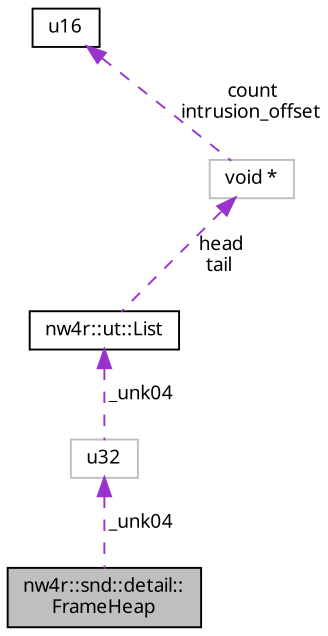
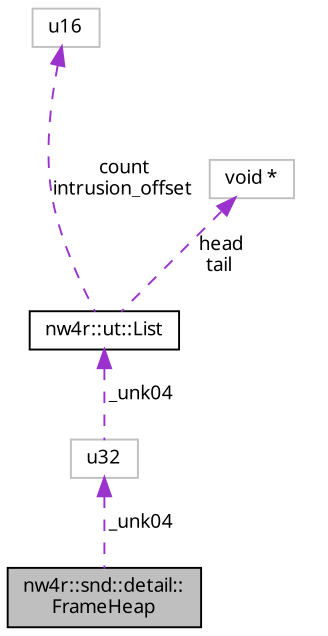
  digraph {
    fontname="Noto Sans"
    node [color=grey75 fillcolor=white fontname="Noto Sans" fontsize=10 shape=record style=filled]
    edge [color=darkorchid3 dir=back fontname="Noto Sans" fontsize=10 labelfontname=FreeMono labelfontsize=10 style=dashed]
    n1 [color=black fillcolor=grey75 fontcolor=black height=0.2 label="nw4r::snd::detail::\lFrameHeap" width=0.4]
    n2 [height=0.2 label=u32 width=0.4]
    n3 [color=black height=0.2 label="nw4r::ut::List" width=0.4]
    n4 [height=0.2 label="void *" width=0.4]
-   n5 [color=black height=0.2 label=u16 width=0.4]
+   n5 [height=0.2 label=u16 width=0.4]
    n2 -> n1 [label=" _unk04"]
    n3 -> n2 [label=" _unk04"]
    n4 -> n3 [label=" head\ntail"]
-   n5 -> n4 [label=" count\nintrusion_offset"]
+   n5 -> n3 [label=" count\nintrusion_offset"]
  }
